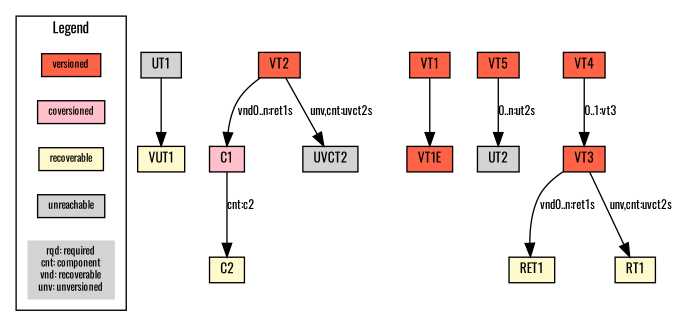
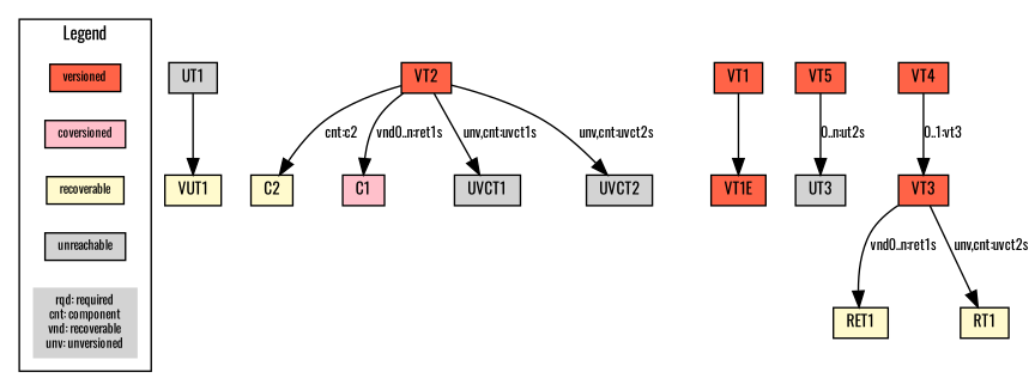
  digraph {
    fontname=Oswald
    ranksep=0.05
    node [fillcolor=Tomato fontname=Oswald fontsize=10 shape=box style=filled]
    edge [fontname=Oswald style=solid fontsize=9 minlen=2]
    n1 [fontsize=8 height=0.2 label=versioned width=0.2]
    n2 [fillcolor=Pink fontsize=8 height=0.2 label=coversioned width=0.2]
    recoverable [fillcolor=LemonChiffon fontsize=8 height=0.2 width=0.2]
    unreachable [fontsize=8 height=0.2 width=0.2 fillcolor=""]
    n5 [fontsize=8 height=0.2 label="rqd: required\ncnt: component\nvnd: recoverable\nunv: unversioned" shape=plaintext width=0.2 fillcolor=""]
    VUT1 [fillcolor=LemonChiffon height=0.2 width=0.2]
    C2 [fillcolor=LemonChiffon height=0.2 width=0.2]
    C1 [fillcolor=Pink height=0.2 width=0.2]
    VT1E [height=0.2 width=0.2]
-   UT2 [height=0.2 width=0.2 fillcolor=""]
+   UT2 [height=0.2 width=0.2 label=UT3 fillcolor=""]
    UT1 [height=0.2 width=0.2 fillcolor=""]
    VT5 [height=0.2 width=0.2]
    VT4 [height=0.2 width=0.2]
    VT3 [height=0.2 width=0.2]
    RET1 [fillcolor=LemonChiffon height=0.2 width=0.2]
    RT1 [fillcolor=LemonChiffon height=0.2 width=0.2]
    VT2 [height=0.2 width=0.2]
+   UVCT1 [height=0.2 width=0.2 fillcolor=""]
    UVCT2 [height=0.2 width=0.2 fillcolor=""]
    VT1 [height=0.2 width=0.2]
    subgraph cluster_1 {
      fontsize=11
      label=Legend
      n1
      n2
      recoverable
      unreachable
      n5
    }
    n1 -> n2 [style=invis fontsize="" minlen=""]
    n2 -> recoverable [style=invis fontsize="" minlen=""]
    recoverable -> unreachable [style=invis fontsize="" minlen=""]
    unreachable -> n5 [style=invis fontsize="" minlen=""]
    UT1 -> VUT1
    VT5 -> UT2 [label="0..n:ut2s"]
    VT4 -> VT3 [label="0..1:vt3"]
    VT3 -> RET1 [label="vnd0..n:ret1s"]
    VT3 -> RT1 [label="unv,cnt:uvct2s"]
-   C1 -> C2 [label="cnt:c2"]
+   VT2 -> C2 [label="cnt:c2"]
    VT2 -> C1 [label="vnd0..n:ret1s"]
+   VT2 -> UVCT1 [label="unv,cnt:uvct1s"]
    VT2 -> UVCT2 [label="unv,cnt:uvct2s"]
    VT1 -> VT1E
  }
